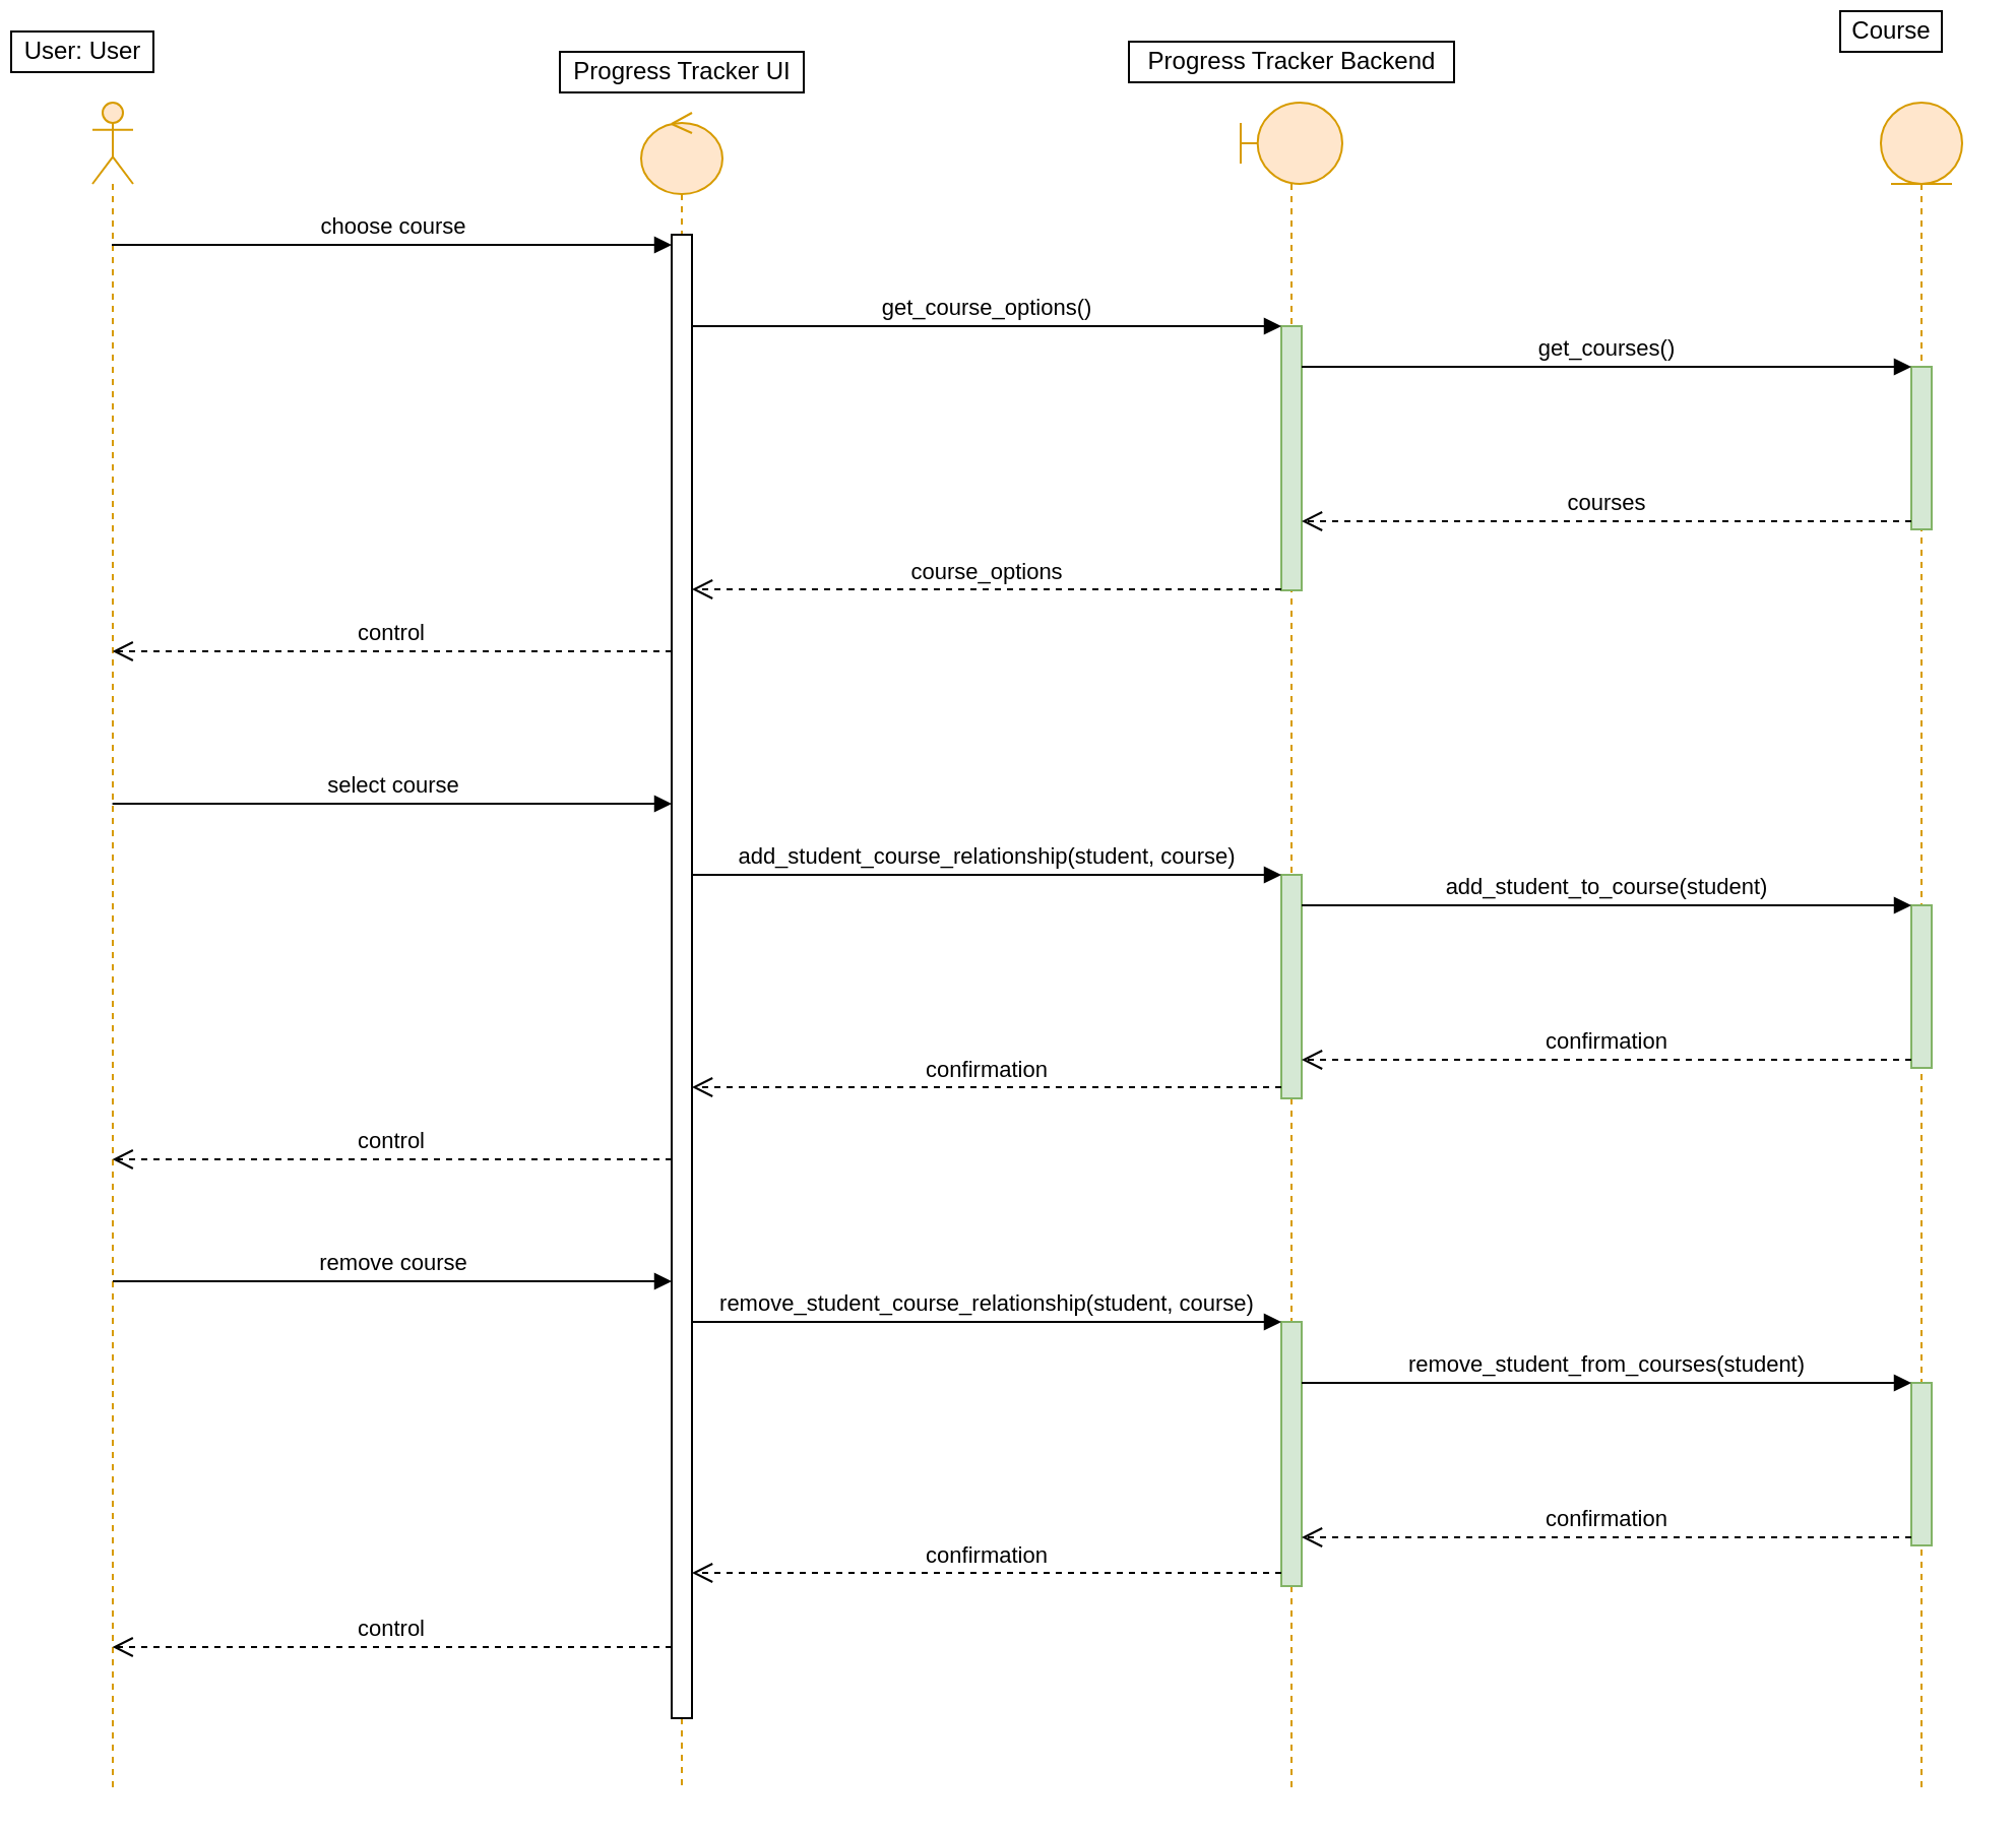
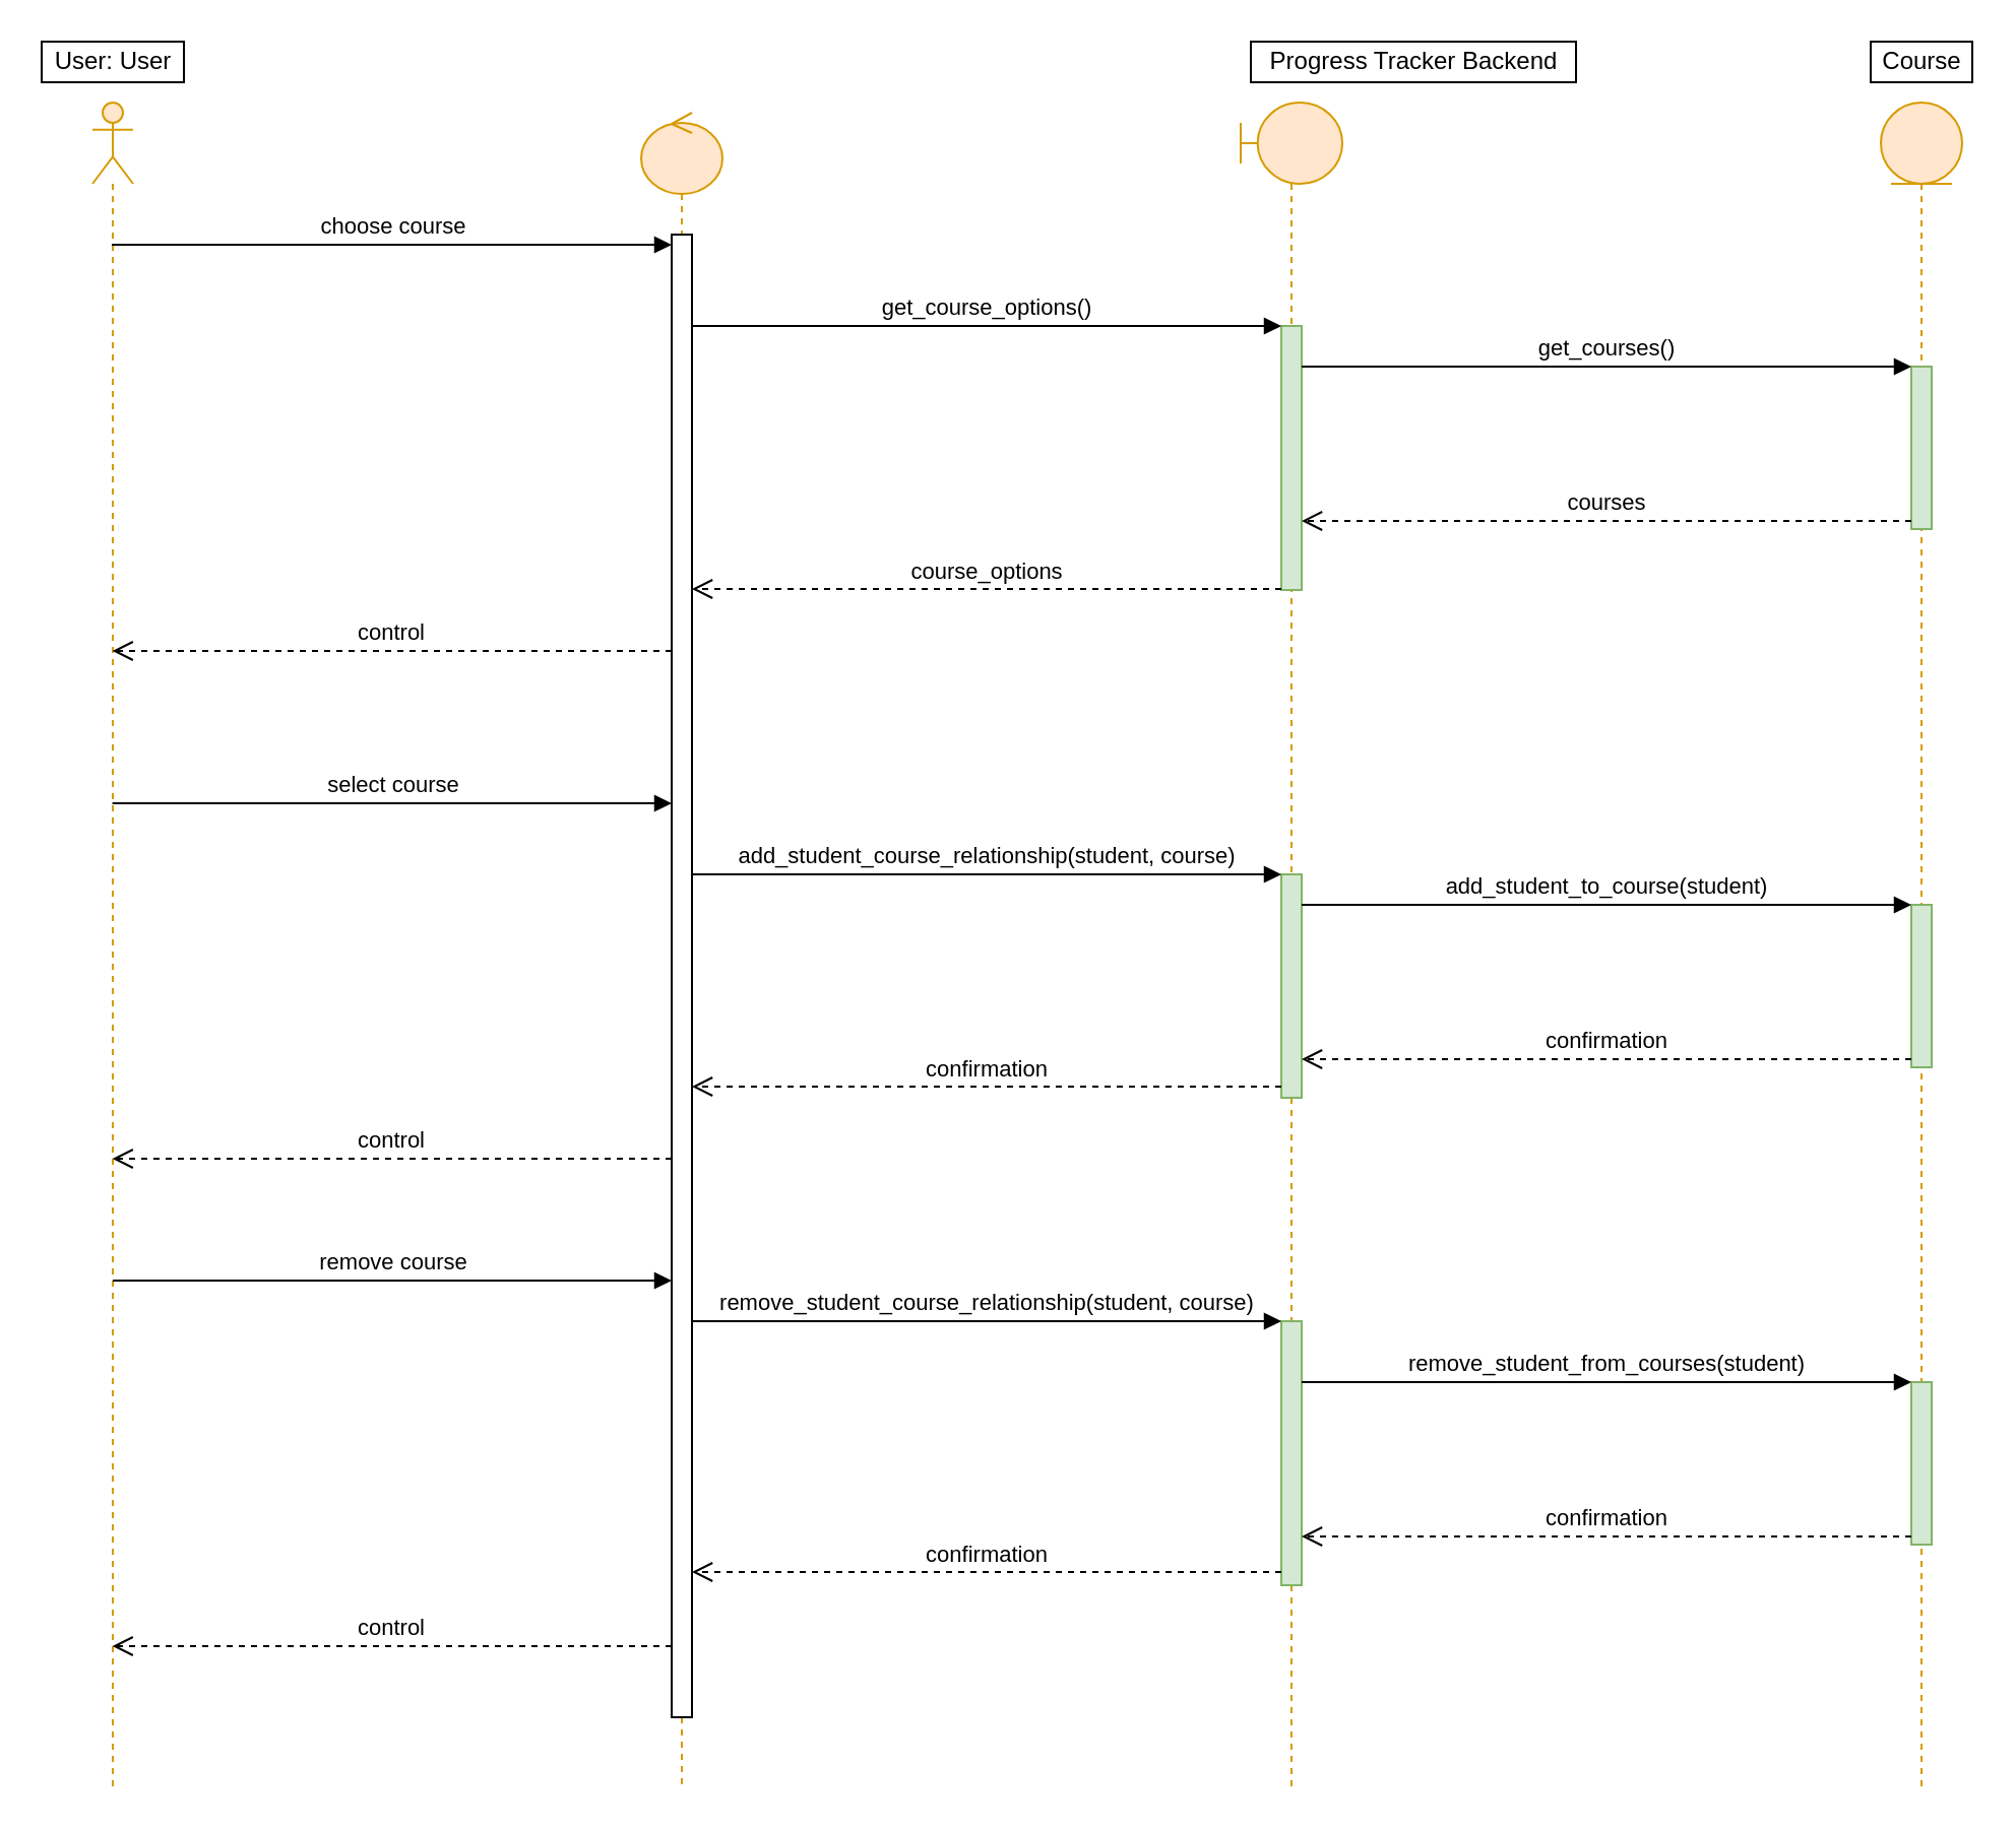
  <mxCell id="0" />
  <mxCell id="1" parent="0" />
  <mxCell id="2" value="" style="shape=umlLifeline;participant=umlActor;perimeter=lifelinePerimeter;whiteSpace=wrap;html=1;container=1;collapsible=0;recursiveResize=0;verticalAlign=top;spacingTop=36;labelBackgroundColor=none;outlineConnect=0;strokeColor=#d79b00;fillColor=#ffe6cc;" parent="1" vertex="1"><mxGeometry x="45" y="50" width="20" height="830" as="geometry" /></mxCell>
  <mxCell id="3" value="remove course" style="html=1;verticalAlign=bottom;endArrow=block;" parent="2" edge="1"><mxGeometry width="80" relative="1" as="geometry"><mxPoint x="10" y="580" as="sourcePoint" /><mxPoint x="285" y="580" as="targetPoint" /></mxGeometry></mxCell>
- <mxCell id="4" value="User: User" style="text;html=1;resizable=0;points=[];autosize=1;align=center;verticalAlign=top;spacingTop=-4;fontColor=#000000;labelBackgroundColor=none;strokeColor=#000000;" parent="1" vertex="1"><mxGeometry x="5" y="15" width="70" height="20" as="geometry" /></mxCell>
+ <mxCell id="4" value="User: User" style="text;html=1;resizable=0;points=[];autosize=1;align=center;verticalAlign=top;spacingTop=-4;fontColor=#000000;labelBackgroundColor=none;strokeColor=#000000;" parent="1" vertex="1"><mxGeometry x="20" y="20" width="70" height="20" as="geometry" /></mxCell>
  <mxCell id="5" value="" style="shape=umlLifeline;participant=umlControl;perimeter=lifelinePerimeter;whiteSpace=wrap;html=1;container=1;collapsible=0;recursiveResize=0;verticalAlign=top;spacingTop=36;labelBackgroundColor=none;outlineConnect=0;strokeColor=#d79b00;fillColor=#ffe6cc;" parent="1" vertex="1"><mxGeometry x="315" y="55" width="40" height="825" as="geometry" /></mxCell>
  <mxCell id="6" value="" style="html=1;points=[];perimeter=orthogonalPerimeter;labelBackgroundColor=none;strokeColor=#000000;fontColor=#000000;" parent="5" vertex="1"><mxGeometry x="15" y="60" width="10" height="730" as="geometry" /></mxCell>
- <mxCell id="7" value="Progress Tracker UI" style="text;html=1;resizable=0;points=[];autosize=1;align=center;verticalAlign=top;spacingTop=-4;fontColor=#000000;labelBackgroundColor=none;strokeColor=#000000;" parent="1" vertex="1"><mxGeometry x="275" y="25" width="120" height="20" as="geometry" /></mxCell>
  <mxCell id="8" value="" style="shape=umlLifeline;participant=umlBoundary;perimeter=lifelinePerimeter;whiteSpace=wrap;html=1;container=1;collapsible=0;recursiveResize=0;verticalAlign=top;spacingTop=36;labelBackgroundColor=none;outlineConnect=0;strokeColor=#d79b00;fillColor=#ffe6cc;" parent="1" vertex="1"><mxGeometry x="610" y="50" width="50" height="830" as="geometry" /></mxCell>
  <mxCell id="9" value="" style="html=1;points=[];perimeter=orthogonalPerimeter;fillColor=#d5e8d4;strokeColor=#82b366;" parent="8" vertex="1"><mxGeometry x="20" y="110" width="10" height="130" as="geometry" /></mxCell>
  <mxCell id="10" value="" style="html=1;points=[];perimeter=orthogonalPerimeter;fillColor=#d5e8d4;strokeColor=#82b366;" parent="8" vertex="1"><mxGeometry x="20" y="380" width="10" height="110" as="geometry" /></mxCell>
  <mxCell id="11" value="" style="html=1;points=[];perimeter=orthogonalPerimeter;fillColor=#d5e8d4;strokeColor=#82b366;" parent="8" vertex="1"><mxGeometry x="20" y="600" width="10" height="130" as="geometry" /></mxCell>
- <mxCell id="12" value="Progress Tracker Backend" style="text;html=1;resizable=0;points=[];autosize=1;align=center;verticalAlign=top;spacingTop=-4;fontColor=#000000;labelBackgroundColor=none;strokeColor=#000000;" parent="1" vertex="1"><mxGeometry x="555" y="20" width="160" height="20" as="geometry" /></mxCell>
+ <mxCell id="12" value="Progress Tracker Backend" style="text;html=1;resizable=0;points=[];autosize=1;align=center;verticalAlign=top;spacingTop=-4;fontColor=#000000;labelBackgroundColor=none;strokeColor=#000000;" parent="1" vertex="1"><mxGeometry x="615" y="20" width="160" height="20" as="geometry" /></mxCell>
  <mxCell id="13" value="choose course" style="html=1;verticalAlign=bottom;endArrow=block;fontColor=#000000;labelBackgroundColor=none;strokeColor=#000000;" parent="1" source="2" target="6" edge="1"><mxGeometry width="80" relative="1" as="geometry"><mxPoint x="55" y="130" as="sourcePoint" /><mxPoint x="315" y="120" as="targetPoint" /><Array as="points"><mxPoint x="155" y="120" /></Array></mxGeometry></mxCell>
  <mxCell id="14" value="" style="shape=umlLifeline;participant=umlEntity;perimeter=lifelinePerimeter;whiteSpace=wrap;html=1;container=1;collapsible=0;recursiveResize=0;verticalAlign=top;spacingTop=36;labelBackgroundColor=#ffffff;outlineConnect=0;fillColor=#ffe6cc;strokeColor=#d79b00;" parent="1" vertex="1"><mxGeometry x="925" y="50" width="40" height="830" as="geometry" /></mxCell>
  <mxCell id="15" value="" style="html=1;points=[];perimeter=orthogonalPerimeter;fillColor=#d5e8d4;strokeColor=#82b366;" parent="14" vertex="1"><mxGeometry x="15" y="130" width="10" height="80" as="geometry" /></mxCell>
  <mxCell id="16" value="" style="html=1;points=[];perimeter=orthogonalPerimeter;fillColor=#d5e8d4;strokeColor=#82b366;" parent="14" vertex="1"><mxGeometry x="15" y="395" width="10" height="80" as="geometry" /></mxCell>
  <mxCell id="17" value="" style="html=1;points=[];perimeter=orthogonalPerimeter;fillColor=#d5e8d4;strokeColor=#82b366;" parent="14" vertex="1"><mxGeometry x="15" y="630" width="10" height="80" as="geometry" /></mxCell>
- <mxCell id="18" value="Course" style="text;html=1;resizable=0;points=[];autosize=1;align=center;verticalAlign=top;spacingTop=-4;fontColor=#000000;labelBackgroundColor=none;strokeColor=#000000;" parent="1" vertex="1"><mxGeometry x="905" y="5" width="50" height="20" as="geometry" /></mxCell>
+ <mxCell id="18" value="Course" style="text;html=1;resizable=0;points=[];autosize=1;align=center;verticalAlign=top;spacingTop=-4;fontColor=#000000;labelBackgroundColor=none;strokeColor=#000000;" parent="1" vertex="1"><mxGeometry x="920" y="20" width="50" height="20" as="geometry" /></mxCell>
  <mxCell id="19" value="get_course_options()" style="html=1;verticalAlign=bottom;endArrow=block;entryX=0;entryY=0;" parent="1" source="6" target="9" edge="1"><mxGeometry relative="1" as="geometry"><mxPoint x="560" y="160" as="sourcePoint" /></mxGeometry></mxCell>
  <mxCell id="20" value="course_options" style="html=1;verticalAlign=bottom;endArrow=open;dashed=1;endSize=8;exitX=0;exitY=0.95;" parent="1" edge="1"><mxGeometry relative="1" as="geometry"><mxPoint x="340" y="289.5" as="targetPoint" /><mxPoint x="630" y="289.5" as="sourcePoint" /></mxGeometry></mxCell>
  <mxCell id="21" value="get_courses()" style="html=1;verticalAlign=bottom;endArrow=block;entryX=0;entryY=0;" parent="1" source="9" target="15" edge="1"><mxGeometry relative="1" as="geometry"><mxPoint x="870" y="180" as="sourcePoint" /></mxGeometry></mxCell>
  <mxCell id="22" value="courses" style="html=1;verticalAlign=bottom;endArrow=open;dashed=1;endSize=8;exitX=0;exitY=0.95;" parent="1" source="15" target="9" edge="1"><mxGeometry relative="1" as="geometry"><mxPoint x="870" y="256" as="targetPoint" /></mxGeometry></mxCell>
  <mxCell id="23" value="control" style="html=1;verticalAlign=bottom;endArrow=open;dashed=1;endSize=8;" parent="1" edge="1"><mxGeometry relative="1" as="geometry"><mxPoint x="330" y="320" as="sourcePoint" /><mxPoint x="54.81" y="320" as="targetPoint" /></mxGeometry></mxCell>
  <mxCell id="24" value="select course" style="html=1;verticalAlign=bottom;endArrow=block;" parent="1" edge="1"><mxGeometry width="80" relative="1" as="geometry"><mxPoint x="54.81" y="395" as="sourcePoint" /><mxPoint x="330" y="395" as="targetPoint" /></mxGeometry></mxCell>
  <mxCell id="25" value="add_student_course_relationship(student, course)" style="html=1;verticalAlign=bottom;endArrow=block;entryX=0;entryY=0;" parent="1" source="6" target="10" edge="1"><mxGeometry relative="1" as="geometry"><mxPoint x="560" y="430" as="sourcePoint" /></mxGeometry></mxCell>
  <mxCell id="26" value="confirmation" style="html=1;verticalAlign=bottom;endArrow=open;dashed=1;endSize=8;exitX=0;exitY=0.95;" parent="1" source="10" target="6" edge="1"><mxGeometry relative="1" as="geometry"><mxPoint x="560" y="506" as="targetPoint" /></mxGeometry></mxCell>
  <mxCell id="27" value="add_student_to_course(student)" style="html=1;verticalAlign=bottom;endArrow=block;entryX=0;entryY=0;" parent="1" source="10" target="16" edge="1"><mxGeometry relative="1" as="geometry"><mxPoint x="675" y="457" as="sourcePoint" /></mxGeometry></mxCell>
  <mxCell id="28" value="confirmation" style="html=1;verticalAlign=bottom;endArrow=open;dashed=1;endSize=8;exitX=0;exitY=0.95;" parent="1" source="16" target="10" edge="1"><mxGeometry relative="1" as="geometry"><mxPoint x="870" y="521" as="targetPoint" /></mxGeometry></mxCell>
  <mxCell id="29" value="control" style="html=1;verticalAlign=bottom;endArrow=open;dashed=1;endSize=8;" parent="1" edge="1"><mxGeometry relative="1" as="geometry"><mxPoint x="330" y="570" as="sourcePoint" /><mxPoint x="54.81" y="570" as="targetPoint" /></mxGeometry></mxCell>
  <mxCell id="30" value="remove_student_course_relationship(student, course)" style="html=1;verticalAlign=bottom;endArrow=block;entryX=0;entryY=0;" parent="1" source="6" target="11" edge="1"><mxGeometry relative="1" as="geometry"><mxPoint x="560" y="650" as="sourcePoint" /></mxGeometry></mxCell>
  <mxCell id="31" value="confirmation" style="html=1;verticalAlign=bottom;endArrow=open;dashed=1;endSize=8;exitX=0;exitY=0.95;" parent="1" source="11" target="6" edge="1"><mxGeometry relative="1" as="geometry"><mxPoint x="560" y="726" as="targetPoint" /></mxGeometry></mxCell>
  <mxCell id="32" value="remove_student_from_courses(student)" style="html=1;verticalAlign=bottom;endArrow=block;entryX=0;entryY=0;" parent="1" source="11" target="17" edge="1"><mxGeometry relative="1" as="geometry"><mxPoint x="870" y="680" as="sourcePoint" /></mxGeometry></mxCell>
  <mxCell id="33" value="confirmation" style="html=1;verticalAlign=bottom;endArrow=open;dashed=1;endSize=8;exitX=0;exitY=0.95;" parent="1" source="17" target="11" edge="1"><mxGeometry relative="1" as="geometry"><mxPoint x="870" y="756" as="targetPoint" /></mxGeometry></mxCell>
  <mxCell id="34" value="control" style="html=1;verticalAlign=bottom;endArrow=open;dashed=1;endSize=8;" parent="1" edge="1"><mxGeometry relative="1" as="geometry"><mxPoint x="330" y="810" as="sourcePoint" /><mxPoint x="54.81" y="810" as="targetPoint" /></mxGeometry></mxCell>
